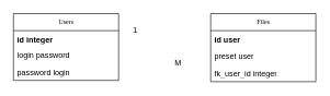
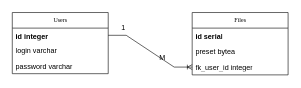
  <mxCell id="0" />
  <mxCell id="1" parent="0" />
  <mxCell id="2" value="Users" style="swimlane;html=1;fontStyle=0;childLayout=stackLayout;horizontal=1;startSize=26;fillColor=none;horizontalStack=0;resizeParent=1;resizeLast=0;collapsible=1;marginBottom=0;swimlaneFillColor=#ffffff;rounded=0;shadow=0;comic=0;labelBackgroundColor=none;strokeWidth=1;fontFamily=Verdana;fontSize=10;align=center;" parent="1" vertex="1"><mxGeometry x="20" y="20" width="160" height="102" as="geometry" /></mxCell>
  <mxCell id="3" value="&lt;div style=&quot;&quot;&gt;&lt;span style=&quot;background-color: initial;&quot;&gt;&lt;b&gt;id integer&lt;/b&gt;&lt;/span&gt;&lt;/div&gt;" style="text;html=1;strokeColor=none;fillColor=none;align=left;verticalAlign=top;spacingLeft=4;spacingRight=4;whiteSpace=wrap;overflow=hidden;rotatable=0;points=[[0,0.5],[1,0.5]];portConstraint=eastwest;" parent="2" vertex="1"><mxGeometry y="26" width="160" height="24" as="geometry" /></mxCell>
- <mxCell id="4" value="login password" style="text;html=1;strokeColor=none;fillColor=none;align=left;verticalAlign=top;spacingLeft=4;spacingRight=4;whiteSpace=wrap;overflow=hidden;rotatable=0;points=[[0,0.5],[1,0.5]];portConstraint=eastwest;" parent="2" vertex="1"><mxGeometry y="50" width="160" height="26" as="geometry" /></mxCell>
- <mxCell id="5" value="password login" style="text;html=1;strokeColor=none;fillColor=none;align=left;verticalAlign=top;spacingLeft=4;spacingRight=4;whiteSpace=wrap;overflow=hidden;rotatable=0;points=[[0,0.5],[1,0.5]];portConstraint=eastwest;" parent="2" vertex="1"><mxGeometry y="76" width="160" height="26" as="geometry" /></mxCell>
+ <mxCell id="4" value="login varchar" style="text;html=1;strokeColor=none;fillColor=none;align=left;verticalAlign=top;spacingLeft=4;spacingRight=4;whiteSpace=wrap;overflow=hidden;rotatable=0;points=[[0,0.5],[1,0.5]];portConstraint=eastwest;" parent="2" vertex="1"><mxGeometry y="50" width="160" height="26" as="geometry" /></mxCell>
+ <mxCell id="5" value="password varchar" style="text;html=1;strokeColor=none;fillColor=none;align=left;verticalAlign=top;spacingLeft=4;spacingRight=4;whiteSpace=wrap;overflow=hidden;rotatable=0;points=[[0,0.5],[1,0.5]];portConstraint=eastwest;" parent="2" vertex="1"><mxGeometry y="76" width="160" height="26" as="geometry" /></mxCell>
  <mxCell id="6" value="Files" style="swimlane;html=1;fontStyle=0;childLayout=stackLayout;horizontal=1;startSize=26;fillColor=none;horizontalStack=0;resizeParent=1;resizeLast=0;collapsible=1;marginBottom=0;swimlaneFillColor=#ffffff;rounded=0;shadow=0;comic=0;labelBackgroundColor=none;strokeWidth=1;fontFamily=Verdana;fontSize=10;align=center;" parent="1" vertex="1"><mxGeometry x="320" y="20" width="160" height="104" as="geometry" /></mxCell>
- <mxCell id="7" value="&lt;b&gt;id user&lt;/b&gt;" style="text;html=1;strokeColor=none;fillColor=none;align=left;verticalAlign=top;spacingLeft=4;spacingRight=4;whiteSpace=wrap;overflow=hidden;rotatable=0;points=[[0,0.5],[1,0.5]];portConstraint=eastwest;" parent="6" vertex="1"><mxGeometry y="26" width="160" height="26" as="geometry" /></mxCell>
- <mxCell id="8" value="preset user" style="text;html=1;strokeColor=none;fillColor=none;align=left;verticalAlign=top;spacingLeft=4;spacingRight=4;whiteSpace=wrap;overflow=hidden;rotatable=0;points=[[0,0.5],[1,0.5]];portConstraint=eastwest;" parent="6" vertex="1"><mxGeometry y="52" width="160" height="26" as="geometry" /></mxCell>
+ <mxCell id="7" value="&lt;b&gt;id serial&lt;/b&gt;" style="text;html=1;strokeColor=none;fillColor=none;align=left;verticalAlign=top;spacingLeft=4;spacingRight=4;whiteSpace=wrap;overflow=hidden;rotatable=0;points=[[0,0.5],[1,0.5]];portConstraint=eastwest;" parent="6" vertex="1"><mxGeometry y="26" width="160" height="26" as="geometry" /></mxCell>
+ <mxCell id="8" value="preset bytea" style="text;html=1;strokeColor=none;fillColor=none;align=left;verticalAlign=top;spacingLeft=4;spacingRight=4;whiteSpace=wrap;overflow=hidden;rotatable=0;points=[[0,0.5],[1,0.5]];portConstraint=eastwest;" parent="6" vertex="1"><mxGeometry y="52" width="160" height="26" as="geometry" /></mxCell>
  <mxCell id="9" value="fk_user_id integer" style="text;html=1;strokeColor=none;fillColor=none;align=left;verticalAlign=top;spacingLeft=4;spacingRight=4;whiteSpace=wrap;overflow=hidden;rotatable=0;points=[[0,0.5],[1,0.5]];portConstraint=eastwest;" parent="6" vertex="1"><mxGeometry y="78" width="160" height="26" as="geometry" /></mxCell>
+ <mxCell id="10" value="" style="edgeStyle=entityRelationEdgeStyle;fontSize=12;html=1;endArrow=ERoneToMany;rounded=0;exitX=1;exitY=0.5;exitDx=0;exitDy=0;entryX=0;entryY=0.5;entryDx=0;entryDy=0;" edge="1" parent="1" source="3" target="9"><mxGeometry width="100" height="100" relative="1" as="geometry"><mxPoint x="570" y="170" as="sourcePoint" /><mxPoint x="670" y="70" as="targetPoint" /></mxGeometry></mxCell>
  <mxCell id="11" value="1" style="text;html=1;align=center;verticalAlign=middle;resizable=0;points=[];autosize=1;strokeColor=none;fillColor=none;" vertex="1" parent="1"><mxGeometry x="190" y="30" width="30" height="30" as="geometry" /></mxCell>
  <mxCell id="12" value="M" style="text;html=1;align=center;verticalAlign=middle;resizable=0;points=[];autosize=1;strokeColor=none;fillColor=none;" vertex="1" parent="1"><mxGeometry x="255" y="80" width="30" height="30" as="geometry" /></mxCell>
